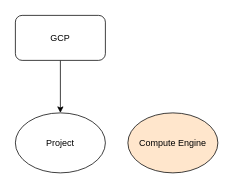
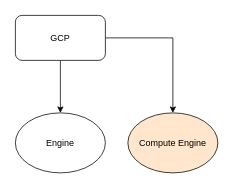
  <mxCell id="0" />
  <mxCell id="1" parent="0" />
  <mxCell id="2" value="" style="edgeStyle=orthogonalEdgeStyle;rounded=0;orthogonalLoop=1;jettySize=auto;html=1;" edge="1" parent="1" source="4" target="5"><mxGeometry relative="1" as="geometry" /></mxCell>
+ <mxCell id="3" value="" style="edgeStyle=orthogonalEdgeStyle;rounded=0;orthogonalLoop=1;jettySize=auto;html=1;" edge="1" parent="1" source="4" target="6"><mxGeometry relative="1" as="geometry" /></mxCell>
  <mxCell id="4" value="GCP" style="rounded=1;whiteSpace=wrap;html=1;" vertex="1" parent="1"><mxGeometry x="20" y="20" width="120" height="60" as="geometry" /></mxCell>
- <mxCell id="5" value="Project" style="ellipse;whiteSpace=wrap;html=1;rounded=1;" vertex="1" parent="1"><mxGeometry x="20" y="150" width="120" height="80" as="geometry" /></mxCell>
+ <mxCell id="5" value="Engine" style="ellipse;whiteSpace=wrap;html=1;rounded=1;" vertex="1" parent="1"><mxGeometry x="20" y="150" width="120" height="80" as="geometry" /></mxCell>
  <mxCell id="6" value="Compute Engine" style="ellipse;whiteSpace=wrap;html=1;rounded=1;fillColor=#ffe6cc;" vertex="1" parent="1"><mxGeometry x="170" y="150" width="120" height="80" as="geometry" /></mxCell>
